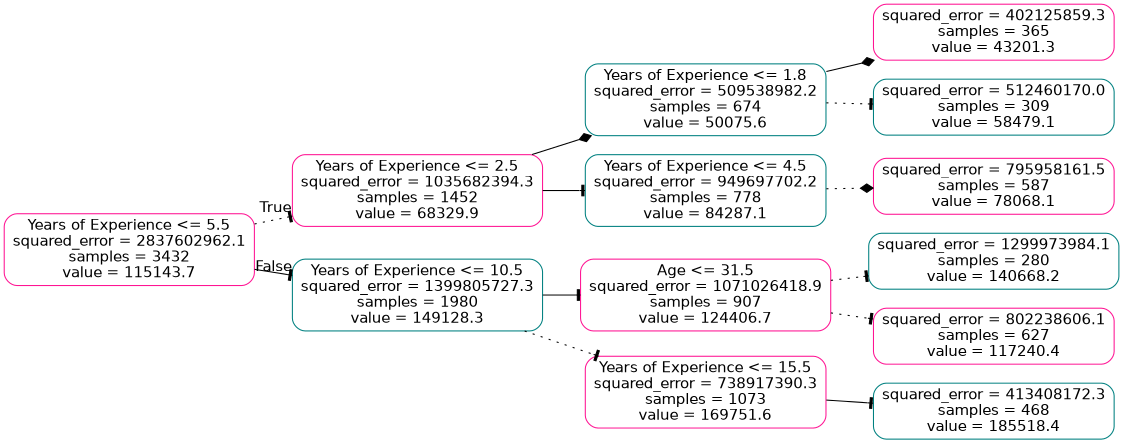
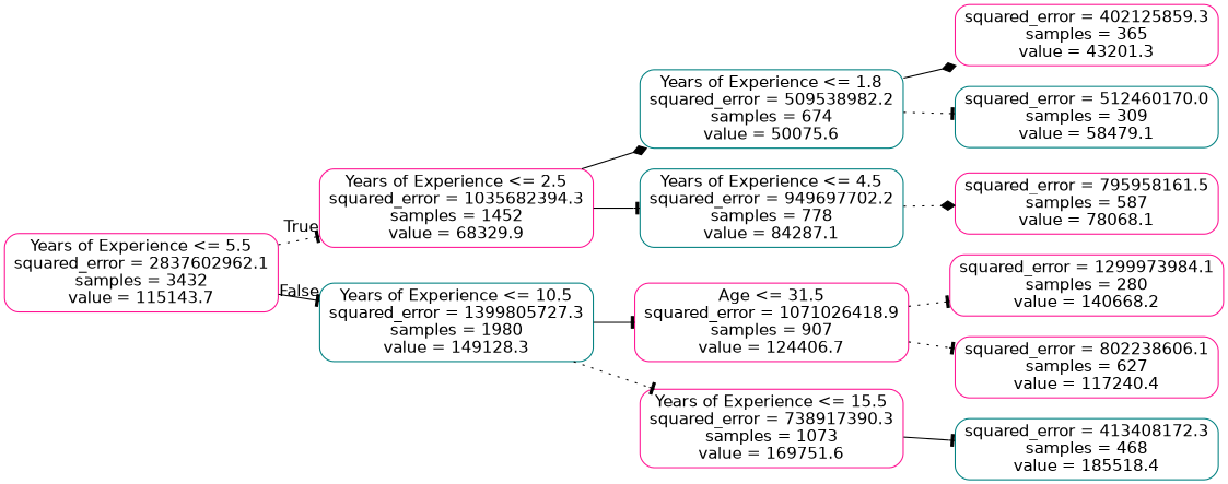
  digraph {
    rankdir=LR
    node [color=deeppink fontname=helvetica shape=box style=rounded]
    edge [arrowhead=tee fontname=helvetica style=dotted]
    n1 [label="Years of Experience <= 5.5\nsquared_error = 2837602962.1\nsamples = 3432\nvalue = 115143.7"]
    n2 [label="Years of Experience <= 2.5\nsquared_error = 1035682394.3\nsamples = 1452\nvalue = 68329.9"]
    n3 [color=teal label="Years of Experience <= 10.5\nsquared_error = 1399805727.3\nsamples = 1980\nvalue = 149128.3"]
    n4 [color=teal label="Years of Experience <= 1.8\nsquared_error = 509538982.2\nsamples = 674\nvalue = 50075.6"]
    n5 [color=teal label="Years of Experience <= 4.5\nsquared_error = 949697702.2\nsamples = 778\nvalue = 84287.1"]
    n6 [label="Age <= 31.5\nsquared_error = 1071026418.9\nsamples = 907\nvalue = 124406.7"]
    n7 [label="Years of Experience <= 15.5\nsquared_error = 738917390.3\nsamples = 1073\nvalue = 169751.6"]
    n8 [label="squared_error = 402125859.3\nsamples = 365\nvalue = 43201.3"]
    n9 [color=teal label="squared_error = 512460170.0\nsamples = 309\nvalue = 58479.1"]
    n10 [label="squared_error = 795958161.5\nsamples = 587\nvalue = 78068.1"]
-   n11 [color=teal label="squared_error = 1299973984.1\nsamples = 280\nvalue = 140668.2"]
+   n11 [label="squared_error = 1299973984.1\nsamples = 280\nvalue = 140668.2"]
    n12 [label="squared_error = 802238606.1\nsamples = 627\nvalue = 117240.4"]
    n13 [color=teal label="squared_error = 413408172.3\nsamples = 468\nvalue = 185518.4"]
    n1 -> n2 [headlabel=True labelangle=45 labeldistance=2.5]
    n1 -> n3 [headlabel=False labelangle=-45 labeldistance=2.5 style=solid]
    n2 -> n4 [arrowhead=diamond style=solid]
    n2 -> n5 [style=solid]
    n3 -> n6 [style=solid]
    n3 -> n7
    n4 -> n8 [arrowhead=diamond style=solid]
    n4 -> n9
    n5 -> n10 [arrowhead=diamond]
    n6 -> n11
    n6 -> n12
    n7 -> n13 [style=solid]
  }
